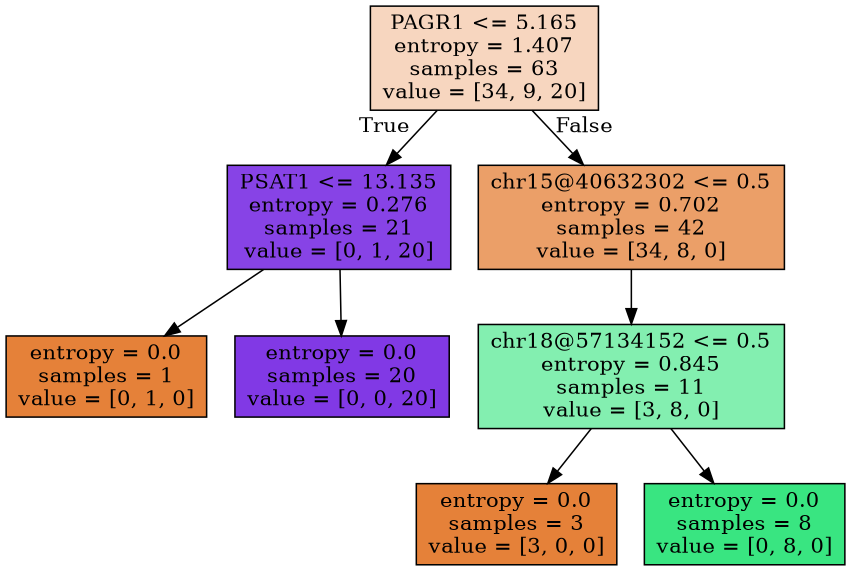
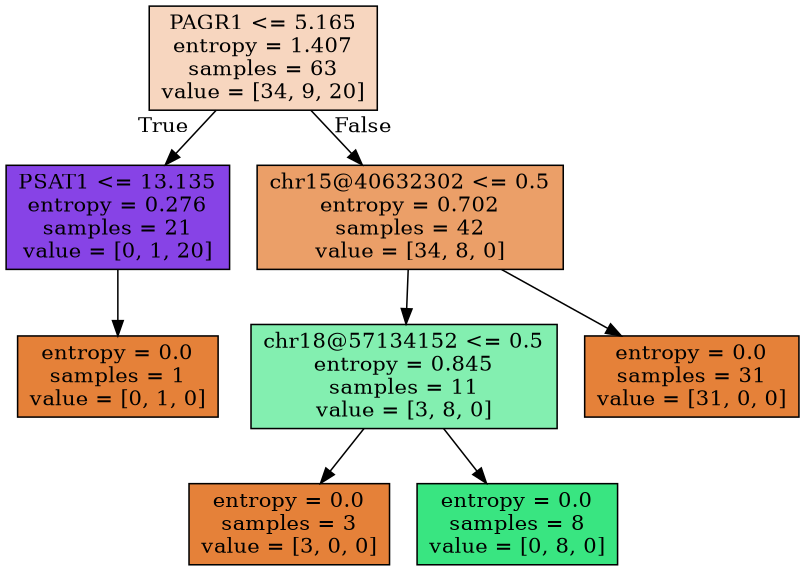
  digraph {
    node [color=black fillcolor="#e58139" shape=box style=filled]
    n1 [fillcolor="#f7d6bf" label="PAGR1 <= 5.165\nentropy = 1.407\nsamples = 63\nvalue = [34, 9, 20]"]
    n2 [fillcolor="#8743e6" label="PSAT1 <= 13.135\nentropy = 0.276\nsamples = 21\nvalue = [0, 1, 20]"]
    n3 [fillcolor="#eb9f68" label="chr15@40632302 <= 0.5\nentropy = 0.702\nsamples = 42\nvalue = [34, 8, 0]"]
    n4 [label="entropy = 0.0\nsamples = 1\nvalue = [0, 1, 0]"]
-   n5 [fillcolor="#8139e5" label="entropy = 0.0\nsamples = 20\nvalue = [0, 0, 20]"]
    n6 [fillcolor="#83efb0" label="chr18@57134152 <= 0.5\nentropy = 0.845\nsamples = 11\nvalue = [3, 8, 0]"]
+   n7 [label="entropy = 0.0\nsamples = 31\nvalue = [31, 0, 0]"]
    n8 [label="entropy = 0.0\nsamples = 3\nvalue = [3, 0, 0]"]
    n9 [fillcolor="#39e581" label="entropy = 0.0\nsamples = 8\nvalue = [0, 8, 0]"]
    n1 -> n2 [headlabel=True labelangle=45 labeldistance=2.5]
    n1 -> n3 [headlabel=False labelangle=-45 labeldistance=2.5]
    n2 -> n4
-   n2 -> n5
    n3 -> n6
+   n3 -> n7
    n6 -> n8
    n6 -> n9
  }
